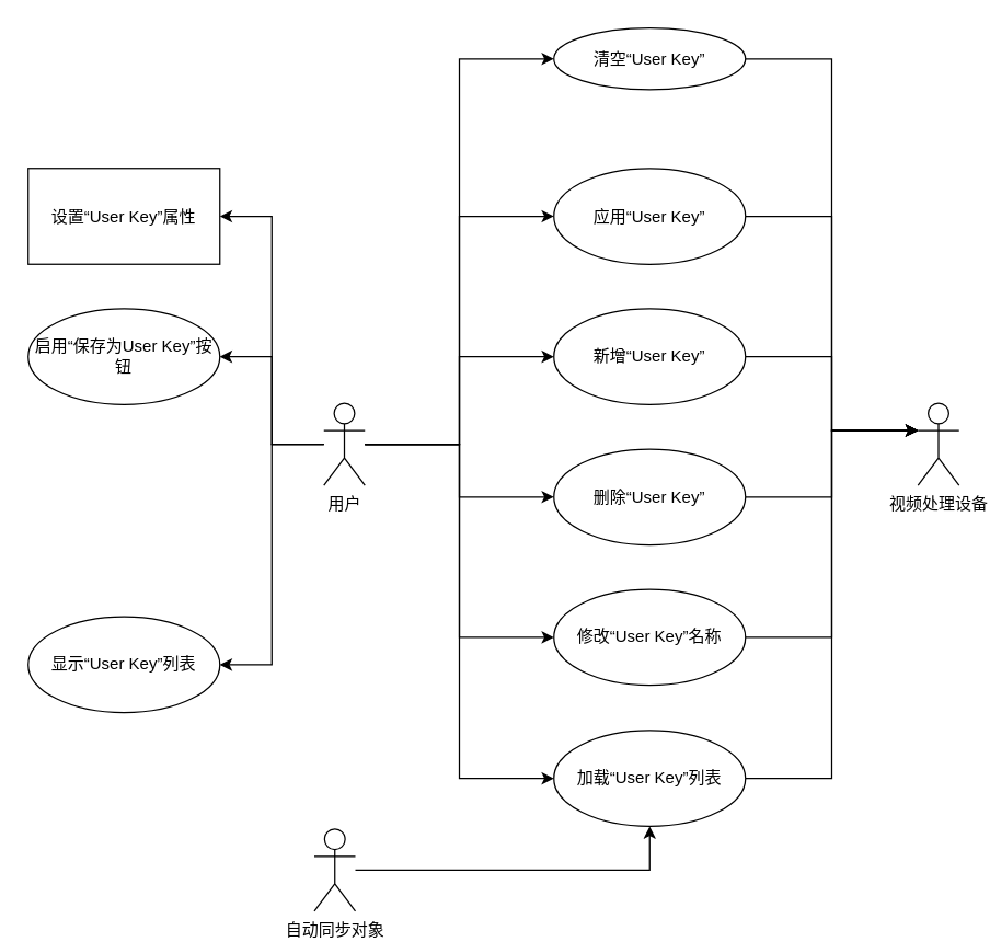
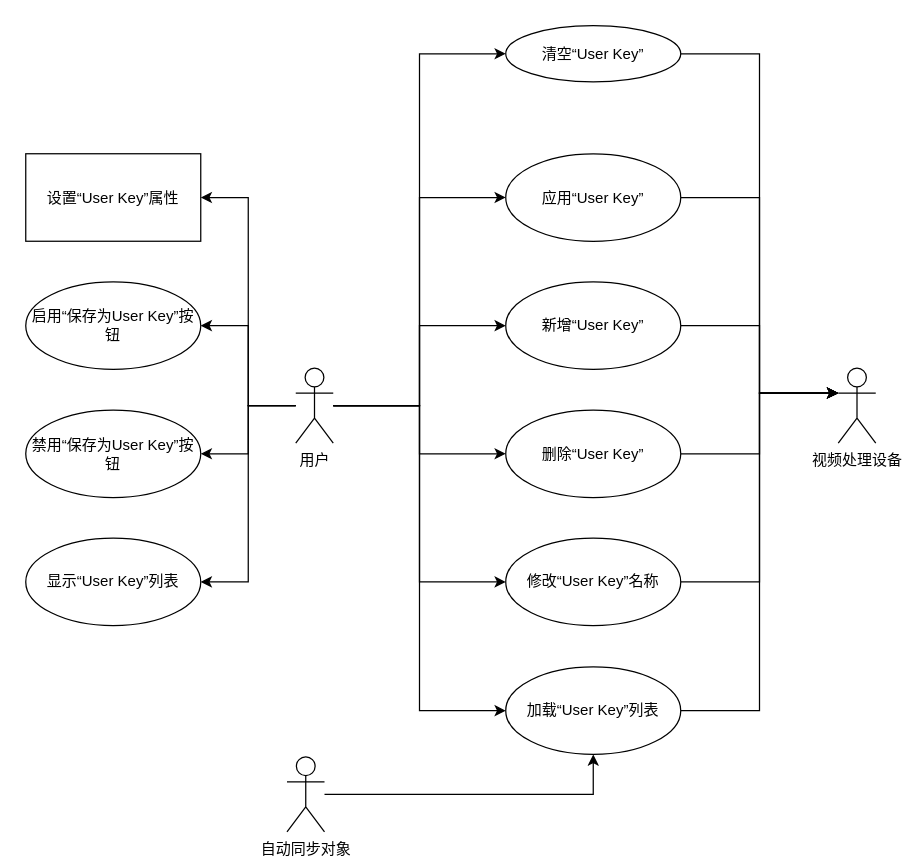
  <mxCell id="0" />
  <mxCell id="1" parent="0" />
  <mxCell id="2" value="启用“保存为User Key”按钮" style="ellipse;whiteSpace=wrap;html=1;" vertex="1" parent="1"><mxGeometry x="20" y="225" width="140" height="70" as="geometry" /></mxCell>
+ <mxCell id="3" value="禁用“保存为User Key”按钮" style="ellipse;whiteSpace=wrap;html=1;" vertex="1" parent="1"><mxGeometry x="20" y="327.5" width="140" height="70" as="geometry" /></mxCell>
  <mxCell id="4" style="edgeStyle=orthogonalEdgeStyle;rounded=0;orthogonalLoop=1;jettySize=auto;html=1;entryX=0;entryY=0.333;entryDx=0;entryDy=0;entryPerimeter=0;" edge="1" parent="1" source="5" target="15"><mxGeometry relative="1" as="geometry" /></mxCell>
  <mxCell id="5" value="新增“User Key”" style="ellipse;whiteSpace=wrap;html=1;" vertex="1" parent="1"><mxGeometry x="404" y="225" width="140" height="70" as="geometry" /></mxCell>
  <mxCell id="6" style="edgeStyle=orthogonalEdgeStyle;rounded=0;orthogonalLoop=1;jettySize=auto;html=1;entryX=0;entryY=0.333;entryDx=0;entryDy=0;entryPerimeter=0;" edge="1" parent="1" source="7" target="15"><mxGeometry relative="1" as="geometry" /></mxCell>
  <mxCell id="7" value="删除“User Key”" style="ellipse;whiteSpace=wrap;html=1;" vertex="1" parent="1"><mxGeometry x="404" y="327.5" width="140" height="70" as="geometry" /></mxCell>
  <mxCell id="8" style="edgeStyle=orthogonalEdgeStyle;rounded=0;orthogonalLoop=1;jettySize=auto;html=1;entryX=0;entryY=0.333;entryDx=0;entryDy=0;entryPerimeter=0;" edge="1" parent="1" source="9" target="15"><mxGeometry relative="1" as="geometry"><mxPoint x="600" y="452" as="targetPoint" /></mxGeometry></mxCell>
  <mxCell id="9" value="修改“User Key”名称" style="ellipse;whiteSpace=wrap;html=1;" vertex="1" parent="1"><mxGeometry x="404" y="430" width="140" height="70" as="geometry" /></mxCell>
  <mxCell id="10" style="edgeStyle=orthogonalEdgeStyle;rounded=0;orthogonalLoop=1;jettySize=auto;html=1;entryX=0;entryY=0.333;entryDx=0;entryDy=0;entryPerimeter=0;" edge="1" parent="1" source="11" target="15"><mxGeometry relative="1" as="geometry" /></mxCell>
  <mxCell id="11" value="加载“User Key”列表" style="ellipse;whiteSpace=wrap;html=1;" vertex="1" parent="1"><mxGeometry x="404" y="533" width="140" height="70" as="geometry" /></mxCell>
- <mxCell id="12" value="显示“User Key”列表" style="ellipse;whiteSpace=wrap;html=1;" vertex="1" parent="1"><mxGeometry x="20" y="450" width="140" height="70" as="geometry" /></mxCell>
+ <mxCell id="12" value="显示“User Key”列表" style="ellipse;whiteSpace=wrap;html=1;" vertex="1" parent="1"><mxGeometry x="20" y="430" width="140" height="70" as="geometry" /></mxCell>
  <mxCell id="13" style="edgeStyle=orthogonalEdgeStyle;rounded=0;orthogonalLoop=1;jettySize=auto;html=1;" edge="1" parent="1" source="14" target="11"><mxGeometry relative="1" as="geometry" /></mxCell>
  <mxCell id="14" value="自动同步对象" style="shape=umlActor;verticalLabelPosition=bottom;labelBackgroundColor=#ffffff;verticalAlign=top;html=1;" vertex="1" parent="1"><mxGeometry x="229" y="605" width="30" height="60" as="geometry" /></mxCell>
  <mxCell id="15" value="视频处理设备" style="shape=umlActor;verticalLabelPosition=bottom;labelBackgroundColor=#ffffff;verticalAlign=top;html=1;" vertex="1" parent="1"><mxGeometry x="670" y="294" width="30" height="60" as="geometry" /></mxCell>
  <mxCell id="16" style="edgeStyle=orthogonalEdgeStyle;rounded=0;orthogonalLoop=1;jettySize=auto;html=1;entryX=1;entryY=0.5;entryDx=0;entryDy=0;" edge="1" parent="1" source="26" target="2"><mxGeometry relative="1" as="geometry" /></mxCell>
+ <mxCell id="17" style="edgeStyle=orthogonalEdgeStyle;rounded=0;orthogonalLoop=1;jettySize=auto;html=1;entryX=1;entryY=0.5;entryDx=0;entryDy=0;" edge="1" parent="1" source="26" target="3"><mxGeometry relative="1" as="geometry" /></mxCell>
  <mxCell id="18" style="edgeStyle=orthogonalEdgeStyle;rounded=0;orthogonalLoop=1;jettySize=auto;html=1;entryX=1;entryY=0.5;entryDx=0;entryDy=0;" edge="1" parent="1" source="26" target="12"><mxGeometry relative="1" as="geometry" /></mxCell>
  <mxCell id="19" style="edgeStyle=orthogonalEdgeStyle;rounded=0;orthogonalLoop=1;jettySize=auto;html=1;entryX=1;entryY=0.5;entryDx=0;entryDy=0;" edge="1" parent="1" source="26" target="31"><mxGeometry relative="1" as="geometry" /></mxCell>
  <mxCell id="20" style="edgeStyle=orthogonalEdgeStyle;rounded=0;orthogonalLoop=1;jettySize=auto;html=1;entryX=0;entryY=0.5;entryDx=0;entryDy=0;" edge="1" parent="1" source="26" target="7"><mxGeometry relative="1" as="geometry" /></mxCell>
  <mxCell id="21" style="edgeStyle=orthogonalEdgeStyle;rounded=0;orthogonalLoop=1;jettySize=auto;html=1;" edge="1" parent="1" source="26" target="5"><mxGeometry relative="1" as="geometry" /></mxCell>
  <mxCell id="22" style="edgeStyle=orthogonalEdgeStyle;rounded=0;orthogonalLoop=1;jettySize=auto;html=1;entryX=0;entryY=0.5;entryDx=0;entryDy=0;" edge="1" parent="1" source="26" target="28"><mxGeometry relative="1" as="geometry" /></mxCell>
  <mxCell id="23" style="edgeStyle=orthogonalEdgeStyle;rounded=0;orthogonalLoop=1;jettySize=auto;html=1;entryX=0;entryY=0.5;entryDx=0;entryDy=0;" edge="1" parent="1" source="26" target="30"><mxGeometry relative="1" as="geometry" /></mxCell>
  <mxCell id="24" style="edgeStyle=orthogonalEdgeStyle;rounded=0;orthogonalLoop=1;jettySize=auto;html=1;entryX=0;entryY=0.5;entryDx=0;entryDy=0;" edge="1" parent="1" source="26" target="9"><mxGeometry relative="1" as="geometry" /></mxCell>
  <mxCell id="25" style="edgeStyle=orthogonalEdgeStyle;rounded=0;orthogonalLoop=1;jettySize=auto;html=1;entryX=0;entryY=0.5;entryDx=0;entryDy=0;" edge="1" parent="1" source="26" target="11"><mxGeometry relative="1" as="geometry" /></mxCell>
  <mxCell id="26" value="用户" style="shape=umlActor;verticalLabelPosition=bottom;labelBackgroundColor=#ffffff;verticalAlign=top;html=1;shadow=0;" vertex="1" parent="1"><mxGeometry x="236" y="294" width="30" height="60" as="geometry" /></mxCell>
  <mxCell id="27" style="edgeStyle=orthogonalEdgeStyle;rounded=0;orthogonalLoop=1;jettySize=auto;html=1;entryX=0;entryY=0.333;entryDx=0;entryDy=0;entryPerimeter=0;" edge="1" parent="1" source="28" target="15"><mxGeometry relative="1" as="geometry"><mxPoint x="650" y="352" as="targetPoint" /></mxGeometry></mxCell>
  <mxCell id="28" value="应用“User Key”" style="ellipse;whiteSpace=wrap;html=1;shadow=0;" vertex="1" parent="1"><mxGeometry x="404" y="122.5" width="140" height="70" as="geometry" /></mxCell>
  <mxCell id="29" style="edgeStyle=orthogonalEdgeStyle;rounded=0;orthogonalLoop=1;jettySize=auto;html=1;entryX=0;entryY=0.333;entryDx=0;entryDy=0;entryPerimeter=0;" edge="1" parent="1" source="30" target="15"><mxGeometry relative="1" as="geometry"><mxPoint x="680" y="401" as="targetPoint" /></mxGeometry></mxCell>
  <mxCell id="30" value="清空“User Key”" style="ellipse;whiteSpace=wrap;html=1;shadow=0;" vertex="1" parent="1"><mxGeometry x="404" y="20" width="140" height="45" as="geometry" /></mxCell>
  <mxCell id="31" value="设置“User Key”属性" style="whiteSpace=wrap;html=1;rounded=0;" vertex="1" parent="1"><mxGeometry x="20" y="122.5" width="140" height="70" as="geometry" /></mxCell>
